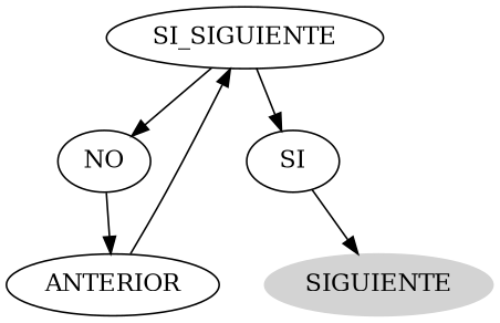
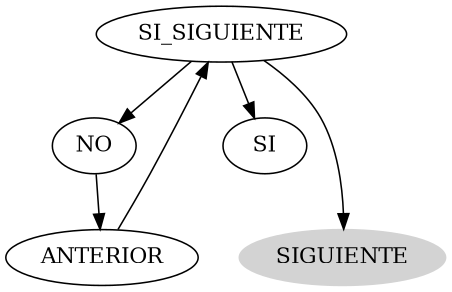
  digraph {
    fontname="DejaVu Serif"
    node [fontname="DejaVu Serif"]
    edge [fontname="DejaVu Serif"]
    n1 [label=SI_SIGUIENTE]
    ANTERIOR
    NO
    SI
    SIGUIENTE [color=lightgrey shape=ellipse style=filled]
    n1 -> NO
    n1 -> SI
    ANTERIOR -> n1
    NO -> ANTERIOR
-   SI -> SIGUIENTE
+   n1 -> SIGUIENTE
  }
